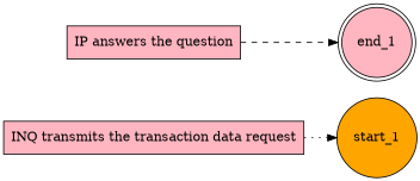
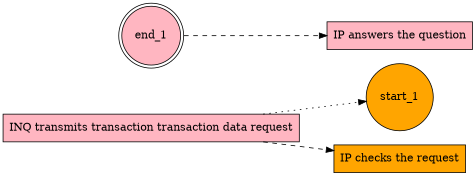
  digraph {
    rankdir=LR
    node [fillcolor=lightpink shape=rectangle style=filled]
    edge [style=dashed]
    start_1 [fillcolor=orange shape=circle]
-   n2 [label="INQ transmits the transaction data request"]
+   n2 [label="INQ transmits transaction transaction data request"]
+   n3 [fillcolor=orange label="IP checks the request"]
    end_1 [shape=doublecircle]
    n5 [label="IP answers the question"]
    n2 -> start_1 [style=dotted]
-   n5 -> end_1
+   n2 -> n3
+   end_1 -> n5
  }
